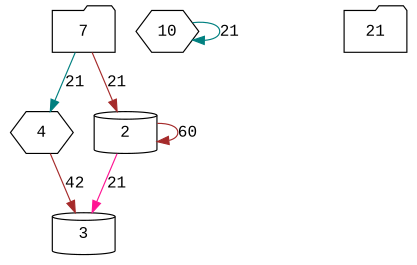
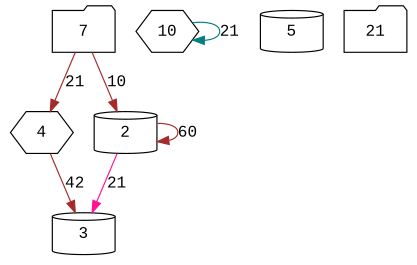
  digraph {
    fontname="Liberation Mono"
    node [fontname="Liberation Mono" shape=cylinder]
    edge [color=brown fontname="Liberation Mono"]
    n1 [label=4 shape=hexagon]
    n2 [label=3]
    n3 [label=10 shape=hexagon]
+   n4 [label=5]
    n5 [label=7 shape=folder]
    n6 [label=2]
    n7 [label=21 shape=folder]
    n1 -> n2 [label=42]
    n3 -> n3 [color=teal label=21]
-   n5 -> n1 [color=teal label=21]
-   n5 -> n6 [label=21]
+   n5 -> n1 [label=21]
+   n5 -> n6 [label=10]
    n6 -> n2 [color=deeppink label=21]
    n6 -> n6 [label=60]
  }
